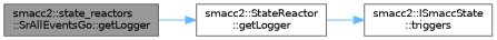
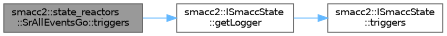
  digraph {
    rankdir=LR
    node [color=grey40 fillcolor=white fontname=Helvetica fontsize=10 shape=box style=filled]
    edge [color=steelblue1 fontname=Helvetica fontsize=10 labelfontname=Helvetica labelfontsize=10 style=solid]
-   n1 [color=gray40 fillcolor=grey60 fontcolor=black height=0.2 label="smacc2::state_reactors\l::SrAllEventsGo::getLogger" width=0.4]
-   n2 [height=0.2 label="smacc2::StateReactor\l::getLogger" width=0.4]
+   n1 [color=gray40 fillcolor=grey60 fontcolor=black height=0.2 label="smacc2::state_reactors\l::SrAllEventsGo::triggers" width=0.4]
+   n2 [height=0.2 label="smacc2::ISmaccState\l::getLogger" width=0.4]
    n3 [height=0.2 label="smacc2::ISmaccState\l::triggers" width=0.4]
    n1 -> n2
    n2 -> n3
  }
